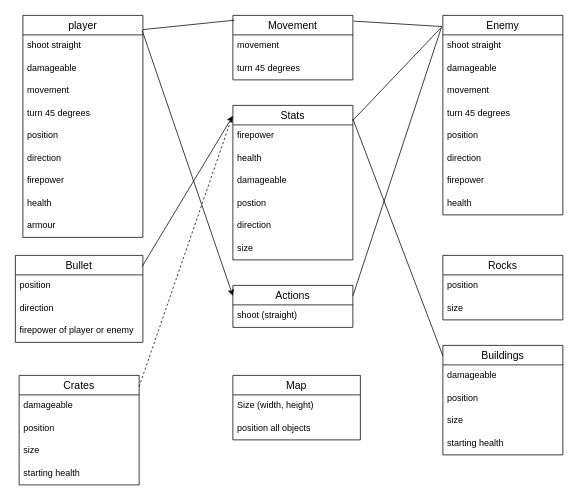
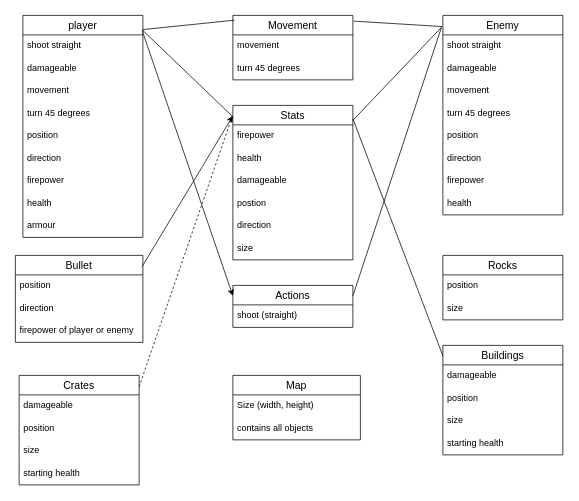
  <mxCell id="0" />
  <mxCell id="1" parent="0" />
  <mxCell id="2" value="player" style="swimlane;fontStyle=0;childLayout=stackLayout;horizontal=1;startSize=26;horizontalStack=0;resizeParent=1;resizeParentMax=0;resizeLast=0;collapsible=1;marginBottom=0;align=center;fontSize=14;" vertex="1" parent="1"><mxGeometry x="30" y="20" width="160" height="296" as="geometry" /></mxCell>
  <mxCell id="3" value="shoot straight" style="text;strokeColor=none;fillColor=none;spacingLeft=4;spacingRight=4;overflow=hidden;rotatable=0;points=[[0,0.5],[1,0.5]];portConstraint=eastwest;fontSize=12;" vertex="1" parent="2"><mxGeometry y="26" width="160" height="30" as="geometry" /></mxCell>
  <mxCell id="4" value="damageable" style="text;strokeColor=none;fillColor=none;spacingLeft=4;spacingRight=4;overflow=hidden;rotatable=0;points=[[0,0.5],[1,0.5]];portConstraint=eastwest;fontSize=12;" vertex="1" parent="2"><mxGeometry y="56" width="160" height="30" as="geometry" /></mxCell>
  <mxCell id="5" value="movement" style="text;strokeColor=none;fillColor=none;spacingLeft=4;spacingRight=4;overflow=hidden;rotatable=0;points=[[0,0.5],[1,0.5]];portConstraint=eastwest;fontSize=12;" vertex="1" parent="2"><mxGeometry y="86" width="160" height="30" as="geometry" /></mxCell>
  <mxCell id="6" value="turn 45 degrees" style="text;strokeColor=none;fillColor=none;spacingLeft=4;spacingRight=4;overflow=hidden;rotatable=0;points=[[0,0.5],[1,0.5]];portConstraint=eastwest;fontSize=12;" vertex="1" parent="2"><mxGeometry y="116" width="160" height="30" as="geometry" /></mxCell>
  <mxCell id="7" value="position" style="text;strokeColor=none;fillColor=none;spacingLeft=4;spacingRight=4;overflow=hidden;rotatable=0;points=[[0,0.5],[1,0.5]];portConstraint=eastwest;fontSize=12;" vertex="1" parent="2"><mxGeometry y="146" width="160" height="30" as="geometry" /></mxCell>
  <mxCell id="8" value="direction" style="text;strokeColor=none;fillColor=none;spacingLeft=4;spacingRight=4;overflow=hidden;rotatable=0;points=[[0,0.5],[1,0.5]];portConstraint=eastwest;fontSize=12;" vertex="1" parent="2"><mxGeometry y="176" width="160" height="30" as="geometry" /></mxCell>
  <mxCell id="9" value="firepower" style="text;strokeColor=none;fillColor=none;spacingLeft=4;spacingRight=4;overflow=hidden;rotatable=0;points=[[0,0.5],[1,0.5]];portConstraint=eastwest;fontSize=12;" vertex="1" parent="2"><mxGeometry y="206" width="160" height="30" as="geometry" /></mxCell>
  <mxCell id="10" value="health" style="text;strokeColor=none;fillColor=none;spacingLeft=4;spacingRight=4;overflow=hidden;rotatable=0;points=[[0,0.5],[1,0.5]];portConstraint=eastwest;fontSize=12;" vertex="1" parent="2"><mxGeometry y="236" width="160" height="30" as="geometry" /></mxCell>
  <mxCell id="11" value="armour" style="text;strokeColor=none;fillColor=none;spacingLeft=4;spacingRight=4;overflow=hidden;rotatable=0;points=[[0,0.5],[1,0.5]];portConstraint=eastwest;fontSize=12;" vertex="1" parent="2"><mxGeometry y="266" width="160" height="30" as="geometry" /></mxCell>
  <mxCell id="12" value="Enemy" style="swimlane;fontStyle=0;childLayout=stackLayout;horizontal=1;startSize=26;horizontalStack=0;resizeParent=1;resizeParentMax=0;resizeLast=0;collapsible=1;marginBottom=0;align=center;fontSize=14;" vertex="1" parent="1"><mxGeometry x="590" y="20" width="160" height="266" as="geometry" /></mxCell>
  <mxCell id="13" value="shoot straight" style="text;strokeColor=none;fillColor=none;spacingLeft=4;spacingRight=4;overflow=hidden;rotatable=0;points=[[0,0.5],[1,0.5]];portConstraint=eastwest;fontSize=12;" vertex="1" parent="12"><mxGeometry y="26" width="160" height="30" as="geometry" /></mxCell>
  <mxCell id="14" value="damageable" style="text;strokeColor=none;fillColor=none;spacingLeft=4;spacingRight=4;overflow=hidden;rotatable=0;points=[[0,0.5],[1,0.5]];portConstraint=eastwest;fontSize=12;" vertex="1" parent="12"><mxGeometry y="56" width="160" height="30" as="geometry" /></mxCell>
  <mxCell id="15" value="movement" style="text;strokeColor=none;fillColor=none;spacingLeft=4;spacingRight=4;overflow=hidden;rotatable=0;points=[[0,0.5],[1,0.5]];portConstraint=eastwest;fontSize=12;" vertex="1" parent="12"><mxGeometry y="86" width="160" height="30" as="geometry" /></mxCell>
  <mxCell id="16" value="turn 45 degrees" style="text;strokeColor=none;fillColor=none;spacingLeft=4;spacingRight=4;overflow=hidden;rotatable=0;points=[[0,0.5],[1,0.5]];portConstraint=eastwest;fontSize=12;" vertex="1" parent="12"><mxGeometry y="116" width="160" height="30" as="geometry" /></mxCell>
  <mxCell id="17" value="position" style="text;strokeColor=none;fillColor=none;spacingLeft=4;spacingRight=4;overflow=hidden;rotatable=0;points=[[0,0.5],[1,0.5]];portConstraint=eastwest;fontSize=12;" vertex="1" parent="12"><mxGeometry y="146" width="160" height="30" as="geometry" /></mxCell>
  <mxCell id="18" value="direction" style="text;strokeColor=none;fillColor=none;spacingLeft=4;spacingRight=4;overflow=hidden;rotatable=0;points=[[0,0.5],[1,0.5]];portConstraint=eastwest;fontSize=12;" vertex="1" parent="12"><mxGeometry y="176" width="160" height="30" as="geometry" /></mxCell>
  <mxCell id="19" value="firepower" style="text;strokeColor=none;fillColor=none;spacingLeft=4;spacingRight=4;overflow=hidden;rotatable=0;points=[[0,0.5],[1,0.5]];portConstraint=eastwest;fontSize=12;" vertex="1" parent="12"><mxGeometry y="206" width="160" height="30" as="geometry" /></mxCell>
  <mxCell id="20" value="health" style="text;strokeColor=none;fillColor=none;spacingLeft=4;spacingRight=4;overflow=hidden;rotatable=0;points=[[0,0.5],[1,0.5]];portConstraint=eastwest;fontSize=12;" vertex="1" parent="12"><mxGeometry y="236" width="160" height="30" as="geometry" /></mxCell>
  <mxCell id="21" value="Crates" style="swimlane;fontStyle=0;childLayout=stackLayout;horizontal=1;startSize=26;horizontalStack=0;resizeParent=1;resizeParentMax=0;resizeLast=0;collapsible=1;marginBottom=0;align=center;fontSize=14;" vertex="1" parent="1"><mxGeometry x="25" y="500" width="160" height="146" as="geometry" /></mxCell>
  <mxCell id="22" value="damageable" style="text;strokeColor=none;fillColor=none;spacingLeft=4;spacingRight=4;overflow=hidden;rotatable=0;points=[[0,0.5],[1,0.5]];portConstraint=eastwest;fontSize=12;" vertex="1" parent="21"><mxGeometry y="26" width="160" height="30" as="geometry" /></mxCell>
  <mxCell id="23" value="position" style="text;strokeColor=none;fillColor=none;spacingLeft=4;spacingRight=4;overflow=hidden;rotatable=0;points=[[0,0.5],[1,0.5]];portConstraint=eastwest;fontSize=12;" vertex="1" parent="21"><mxGeometry y="56" width="160" height="30" as="geometry" /></mxCell>
  <mxCell id="24" value="size" style="text;strokeColor=none;fillColor=none;spacingLeft=4;spacingRight=4;overflow=hidden;rotatable=0;points=[[0,0.5],[1,0.5]];portConstraint=eastwest;fontSize=12;" vertex="1" parent="21"><mxGeometry y="86" width="160" height="30" as="geometry" /></mxCell>
  <mxCell id="25" value="starting health" style="text;strokeColor=none;fillColor=none;spacingLeft=4;spacingRight=4;overflow=hidden;rotatable=0;points=[[0,0.5],[1,0.5]];portConstraint=eastwest;fontSize=12;" vertex="1" parent="21"><mxGeometry y="116" width="160" height="30" as="geometry" /></mxCell>
  <mxCell id="26" value="Buildings" style="swimlane;fontStyle=0;childLayout=stackLayout;horizontal=1;startSize=26;horizontalStack=0;resizeParent=1;resizeParentMax=0;resizeLast=0;collapsible=1;marginBottom=0;align=center;fontSize=14;" vertex="1" parent="1"><mxGeometry x="590" y="460" width="160" height="146" as="geometry" /></mxCell>
  <mxCell id="27" value="damageable" style="text;strokeColor=none;fillColor=none;spacingLeft=4;spacingRight=4;overflow=hidden;rotatable=0;points=[[0,0.5],[1,0.5]];portConstraint=eastwest;fontSize=12;" vertex="1" parent="26"><mxGeometry y="26" width="160" height="30" as="geometry" /></mxCell>
  <mxCell id="28" value="position" style="text;strokeColor=none;fillColor=none;spacingLeft=4;spacingRight=4;overflow=hidden;rotatable=0;points=[[0,0.5],[1,0.5]];portConstraint=eastwest;fontSize=12;" vertex="1" parent="26"><mxGeometry y="56" width="160" height="30" as="geometry" /></mxCell>
  <mxCell id="29" value="size" style="text;strokeColor=none;fillColor=none;spacingLeft=4;spacingRight=4;overflow=hidden;rotatable=0;points=[[0,0.5],[1,0.5]];portConstraint=eastwest;fontSize=12;" vertex="1" parent="26"><mxGeometry y="86" width="160" height="30" as="geometry" /></mxCell>
  <mxCell id="30" value="starting health" style="text;strokeColor=none;fillColor=none;spacingLeft=4;spacingRight=4;overflow=hidden;rotatable=0;points=[[0,0.5],[1,0.5]];portConstraint=eastwest;fontSize=12;" vertex="1" parent="26"><mxGeometry y="116" width="160" height="30" as="geometry" /></mxCell>
  <mxCell id="31" value="Rocks" style="swimlane;fontStyle=0;childLayout=stackLayout;horizontal=1;startSize=26;horizontalStack=0;resizeParent=1;resizeParentMax=0;resizeLast=0;collapsible=1;marginBottom=0;align=center;fontSize=14;" vertex="1" parent="1"><mxGeometry x="590" y="340" width="160" height="86" as="geometry" /></mxCell>
  <mxCell id="32" value="position" style="text;strokeColor=none;fillColor=none;spacingLeft=4;spacingRight=4;overflow=hidden;rotatable=0;points=[[0,0.5],[1,0.5]];portConstraint=eastwest;fontSize=12;" vertex="1" parent="31"><mxGeometry y="26" width="160" height="30" as="geometry" /></mxCell>
  <mxCell id="33" value="size" style="text;strokeColor=none;fillColor=none;spacingLeft=4;spacingRight=4;overflow=hidden;rotatable=0;points=[[0,0.5],[1,0.5]];portConstraint=eastwest;fontSize=12;" vertex="1" parent="31"><mxGeometry y="56" width="160" height="30" as="geometry" /></mxCell>
  <mxCell id="34" value="Bullet" style="swimlane;fontStyle=0;childLayout=stackLayout;horizontal=1;startSize=26;horizontalStack=0;resizeParent=1;resizeParentMax=0;resizeLast=0;collapsible=1;marginBottom=0;align=center;fontSize=14;" vertex="1" parent="1"><mxGeometry x="20" y="340" width="170" height="116" as="geometry" /></mxCell>
  <mxCell id="35" value="position" style="text;strokeColor=none;fillColor=none;spacingLeft=4;spacingRight=4;overflow=hidden;rotatable=0;points=[[0,0.5],[1,0.5]];portConstraint=eastwest;fontSize=12;" vertex="1" parent="34"><mxGeometry y="26" width="170" height="30" as="geometry" /></mxCell>
  <mxCell id="36" value="direction" style="text;strokeColor=none;fillColor=none;spacingLeft=4;spacingRight=4;overflow=hidden;rotatable=0;points=[[0,0.5],[1,0.5]];portConstraint=eastwest;fontSize=12;" vertex="1" parent="34"><mxGeometry y="56" width="170" height="30" as="geometry" /></mxCell>
  <mxCell id="37" value="firepower of player or enemy" style="text;strokeColor=none;fillColor=none;spacingLeft=4;spacingRight=4;overflow=hidden;rotatable=0;points=[[0,0.5],[1,0.5]];portConstraint=eastwest;fontSize=12;" vertex="1" parent="34"><mxGeometry y="86" width="170" height="30" as="geometry" /></mxCell>
  <mxCell id="38" value="Map" style="swimlane;fontStyle=0;childLayout=stackLayout;horizontal=1;startSize=26;horizontalStack=0;resizeParent=1;resizeParentMax=0;resizeLast=0;collapsible=1;marginBottom=0;align=center;fontSize=14;" vertex="1" parent="1"><mxGeometry x="310" y="500" width="170" height="86" as="geometry" /></mxCell>
  <mxCell id="39" value="Size (width, height)" style="text;strokeColor=none;fillColor=none;spacingLeft=4;spacingRight=4;overflow=hidden;rotatable=0;points=[[0,0.5],[1,0.5]];portConstraint=eastwest;fontSize=12;" vertex="1" parent="38"><mxGeometry y="26" width="170" height="30" as="geometry" /></mxCell>
- <mxCell id="40" value="position all objects" style="text;strokeColor=none;fillColor=none;spacingLeft=4;spacingRight=4;overflow=hidden;rotatable=0;points=[[0,0.5],[1,0.5]];portConstraint=eastwest;fontSize=12;" vertex="1" parent="38"><mxGeometry y="56" width="170" height="30" as="geometry" /></mxCell>
+ <mxCell id="40" value="contains all objects" style="text;strokeColor=none;fillColor=none;spacingLeft=4;spacingRight=4;overflow=hidden;rotatable=0;points=[[0,0.5],[1,0.5]];portConstraint=eastwest;fontSize=12;" vertex="1" parent="38"><mxGeometry y="56" width="170" height="30" as="geometry" /></mxCell>
  <mxCell id="41" value="Movement" style="swimlane;fontStyle=0;childLayout=stackLayout;horizontal=1;startSize=26;horizontalStack=0;resizeParent=1;resizeParentMax=0;resizeLast=0;collapsible=1;marginBottom=0;align=center;fontSize=14;" vertex="1" parent="1"><mxGeometry x="310" y="20" width="160" height="86" as="geometry" /></mxCell>
  <mxCell id="42" value="movement" style="text;strokeColor=none;fillColor=none;spacingLeft=4;spacingRight=4;overflow=hidden;rotatable=0;points=[[0,0.5],[1,0.5]];portConstraint=eastwest;fontSize=12;" vertex="1" parent="41"><mxGeometry y="26" width="160" height="30" as="geometry" /></mxCell>
  <mxCell id="43" value="turn 45 degrees" style="text;strokeColor=none;fillColor=none;spacingLeft=4;spacingRight=4;overflow=hidden;rotatable=0;points=[[0,0.5],[1,0.5]];portConstraint=eastwest;fontSize=12;" vertex="1" parent="41"><mxGeometry y="56" width="160" height="30" as="geometry" /></mxCell>
  <mxCell id="44" value="" style="endArrow=none;html=1;rounded=0;exitX=1;exitY=0.064;exitDx=0;exitDy=0;exitPerimeter=0;entryX=0.013;entryY=0.075;entryDx=0;entryDy=0;entryPerimeter=0;" edge="1" parent="1" source="2" target="41"><mxGeometry relative="1" as="geometry"><mxPoint x="230" y="320" as="sourcePoint" /><mxPoint x="390" y="320" as="targetPoint" /></mxGeometry></mxCell>
  <mxCell id="45" value="" style="endArrow=none;html=1;rounded=0;entryX=-0.006;entryY=0.056;entryDx=0;entryDy=0;entryPerimeter=0;exitX=1.006;exitY=0.089;exitDx=0;exitDy=0;exitPerimeter=0;" edge="1" parent="1" source="41" target="12"><mxGeometry relative="1" as="geometry"><mxPoint x="480" y="260" as="sourcePoint" /><mxPoint x="630" y="30" as="targetPoint" /></mxGeometry></mxCell>
  <mxCell id="46" value="Stats" style="swimlane;fontStyle=0;childLayout=stackLayout;horizontal=1;startSize=26;horizontalStack=0;resizeParent=1;resizeParentMax=0;resizeLast=0;collapsible=1;marginBottom=0;align=center;fontSize=14;" vertex="1" parent="1"><mxGeometry x="310" y="140" width="160" height="206" as="geometry" /></mxCell>
  <mxCell id="47" value="firepower" style="text;strokeColor=none;fillColor=none;spacingLeft=4;spacingRight=4;overflow=hidden;rotatable=0;points=[[0,0.5],[1,0.5]];portConstraint=eastwest;fontSize=12;" vertex="1" parent="46"><mxGeometry y="26" width="160" height="30" as="geometry" /></mxCell>
  <mxCell id="48" value="health" style="text;strokeColor=none;fillColor=none;spacingLeft=4;spacingRight=4;overflow=hidden;rotatable=0;points=[[0,0.5],[1,0.5]];portConstraint=eastwest;fontSize=12;" vertex="1" parent="46"><mxGeometry y="56" width="160" height="30" as="geometry" /></mxCell>
  <mxCell id="49" value="damageable" style="text;strokeColor=none;fillColor=none;spacingLeft=4;spacingRight=4;overflow=hidden;rotatable=0;points=[[0,0.5],[1,0.5]];portConstraint=eastwest;fontSize=12;" vertex="1" parent="46"><mxGeometry y="86" width="160" height="30" as="geometry" /></mxCell>
  <mxCell id="50" value="postion" style="text;strokeColor=none;fillColor=none;spacingLeft=4;spacingRight=4;overflow=hidden;rotatable=0;points=[[0,0.5],[1,0.5]];portConstraint=eastwest;fontSize=12;" vertex="1" parent="46"><mxGeometry y="116" width="160" height="30" as="geometry" /></mxCell>
  <mxCell id="51" value="direction" style="text;strokeColor=none;fillColor=none;spacingLeft=4;spacingRight=4;overflow=hidden;rotatable=0;points=[[0,0.5],[1,0.5]];portConstraint=eastwest;fontSize=12;" vertex="1" parent="46"><mxGeometry y="146" width="160" height="30" as="geometry" /></mxCell>
  <mxCell id="52" value="size" style="text;strokeColor=none;fillColor=none;spacingLeft=4;spacingRight=4;overflow=hidden;rotatable=0;points=[[0,0.5],[1,0.5]];portConstraint=eastwest;fontSize=12;" vertex="1" parent="46"><mxGeometry y="176" width="160" height="30" as="geometry" /></mxCell>
+ <mxCell id="53" value="" style="endArrow=none;html=1;rounded=0;exitX=1;exitY=0.068;exitDx=0;exitDy=0;exitPerimeter=0;entryX=0;entryY=0.074;entryDx=0;entryDy=0;entryPerimeter=0;" edge="1" parent="1" source="2" target="46"><mxGeometry relative="1" as="geometry"><mxPoint x="90" y="240" as="sourcePoint" /><mxPoint x="250" y="240" as="targetPoint" /></mxGeometry></mxCell>
  <mxCell id="54" value="" style="endArrow=none;html=1;rounded=0;exitX=-0.012;exitY=0.06;exitDx=0;exitDy=0;exitPerimeter=0;entryX=1;entryY=0.097;entryDx=0;entryDy=0;entryPerimeter=0;" edge="1" parent="1" source="12" target="46"><mxGeometry relative="1" as="geometry"><mxPoint x="510" y="59.998" as="sourcePoint" /><mxPoint x="630" y="264.07" as="targetPoint" /></mxGeometry></mxCell>
  <mxCell id="55" value="Actions" style="swimlane;fontStyle=0;childLayout=stackLayout;horizontal=1;startSize=26;horizontalStack=0;resizeParent=1;resizeParentMax=0;resizeLast=0;collapsible=1;marginBottom=0;align=center;fontSize=14;" vertex="1" parent="1"><mxGeometry x="310" y="380" width="160" height="56" as="geometry" /></mxCell>
  <mxCell id="56" value="shoot (straight)" style="text;strokeColor=none;fillColor=none;spacingLeft=4;spacingRight=4;overflow=hidden;rotatable=0;points=[[0,0.5],[1,0.5]];portConstraint=eastwest;fontSize=12;" vertex="1" parent="55"><mxGeometry y="26" width="160" height="30" as="geometry" /></mxCell>
  <mxCell id="57" value="" style="endArrow=classic;html=1;rounded=0;exitX=0.994;exitY=0.068;exitDx=0;exitDy=0;exitPerimeter=0;entryX=0;entryY=0.25;entryDx=0;entryDy=0;" edge="1" parent="1" source="2" target="55"><mxGeometry relative="1" as="geometry"><mxPoint x="310" y="490" as="sourcePoint" /><mxPoint x="470" y="490" as="targetPoint" /></mxGeometry></mxCell>
  <mxCell id="58" value="" style="endArrow=none;html=1;rounded=0;exitX=-0.012;exitY=0.06;exitDx=0;exitDy=0;exitPerimeter=0;entryX=1;entryY=0.25;entryDx=0;entryDy=0;" edge="1" parent="1" source="12" target="55"><mxGeometry relative="1" as="geometry"><mxPoint x="500" y="50.128" as="sourcePoint" /><mxPoint x="620.96" y="404" as="targetPoint" /></mxGeometry></mxCell>
  <mxCell id="59" value="" style="endArrow=classic;html=1;rounded=0;exitX=0.994;exitY=0.129;exitDx=0;exitDy=0;exitPerimeter=0;entryX=0;entryY=0.068;entryDx=0;entryDy=0;entryPerimeter=0;" edge="1" parent="1" source="34" target="46"><mxGeometry relative="1" as="geometry"><mxPoint x="220" y="530" as="sourcePoint" /><mxPoint x="380" y="530" as="targetPoint" /></mxGeometry></mxCell>
  <mxCell id="60" value="" style="endArrow=none;html=1;rounded=0;entryX=0;entryY=0.096;entryDx=0;entryDy=0;entryPerimeter=0;exitX=1;exitY=0.087;exitDx=0;exitDy=0;exitPerimeter=0;" edge="1" parent="1" source="46" target="26"><mxGeometry relative="1" as="geometry"><mxPoint x="440" y="580" as="sourcePoint" /><mxPoint x="600" y="580" as="targetPoint" /></mxGeometry></mxCell>
  <mxCell id="61" value="" style="endArrow=none;html=1;rounded=0;exitX=1;exitY=0.103;exitDx=0;exitDy=0;exitPerimeter=0;entryX=-0.006;entryY=0.073;entryDx=0;entryDy=0;entryPerimeter=0;dashed=1;" edge="1" parent="1" source="21" target="46"><mxGeometry relative="1" as="geometry"><mxPoint x="260" y="590" as="sourcePoint" /><mxPoint x="420" y="590" as="targetPoint" /></mxGeometry></mxCell>
